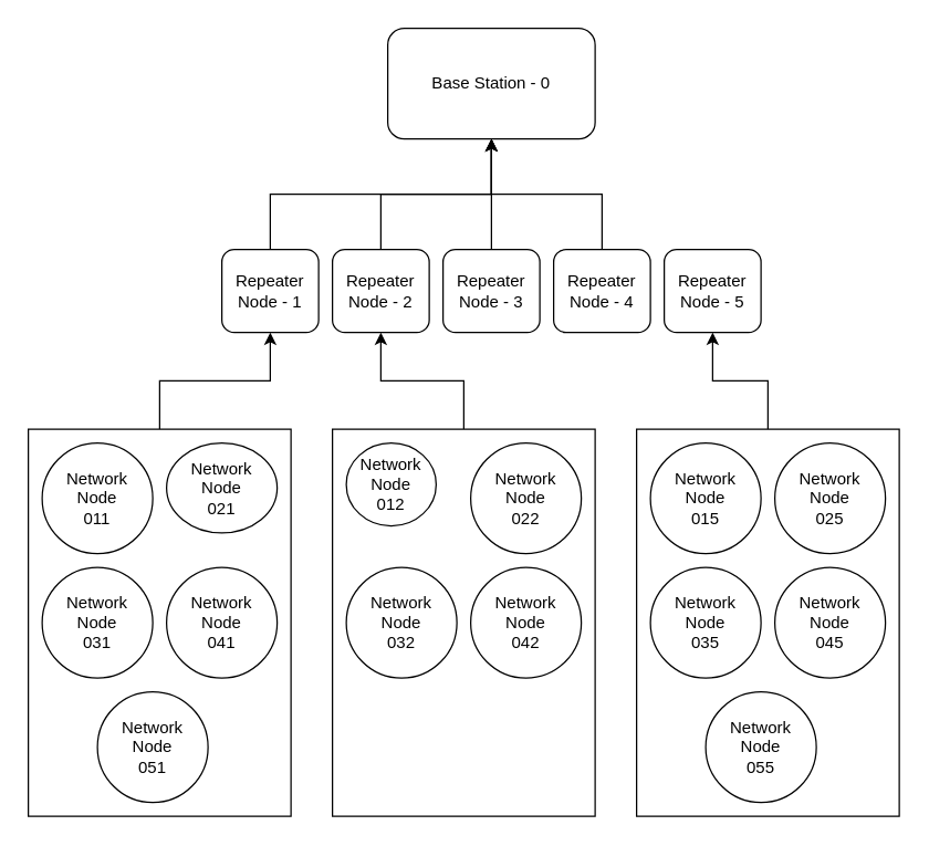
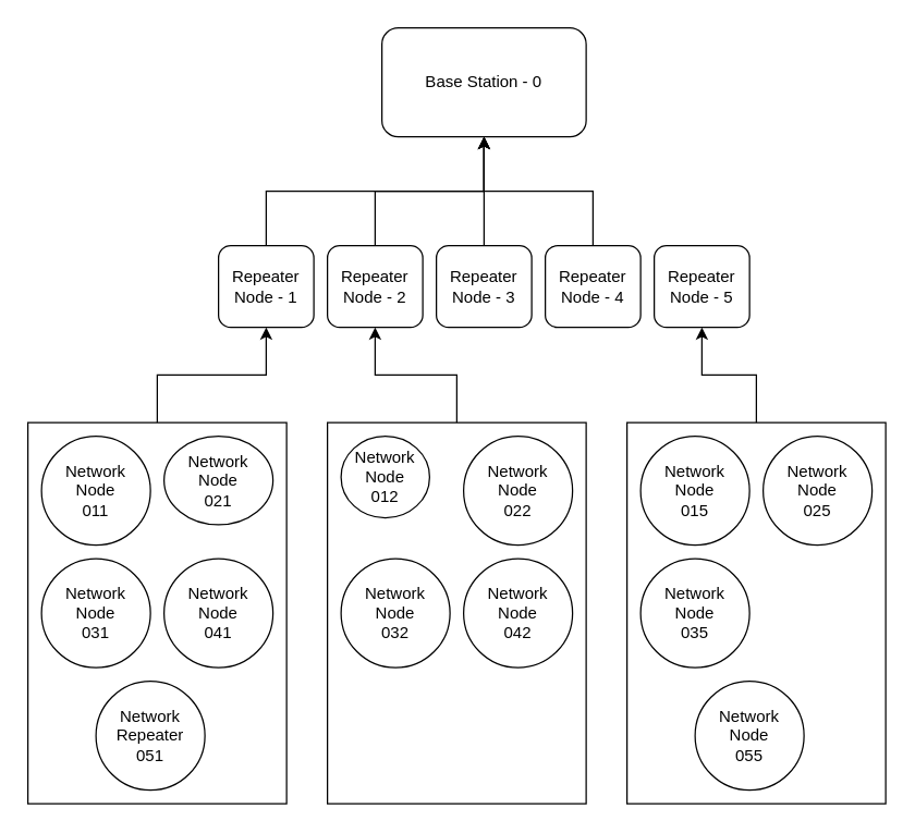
  <mxCell id="0" />
  <mxCell id="1" parent="0" />
  <mxCell id="2" style="edgeStyle=orthogonalEdgeStyle;rounded=0;orthogonalLoop=1;jettySize=auto;html=1;exitX=0.5;exitY=0;exitDx=0;exitDy=0;entryX=0.5;entryY=1;entryDx=0;entryDy=0;" edge="1" parent="1" source="3" target="5"><mxGeometry relative="1" as="geometry" /></mxCell>
  <mxCell id="3" value="" style="rounded=0;whiteSpace=wrap;html=1;" vertex="1" parent="1"><mxGeometry x="20" y="310" width="190" height="280" as="geometry" /></mxCell>
  <mxCell id="4" style="edgeStyle=orthogonalEdgeStyle;rounded=0;orthogonalLoop=1;jettySize=auto;html=1;exitX=0.5;exitY=0;exitDx=0;exitDy=0;entryX=0.5;entryY=1;entryDx=0;entryDy=0;" edge="1" parent="1" source="5" target="13"><mxGeometry relative="1" as="geometry" /></mxCell>
  <mxCell id="5" value="Repeater&lt;br&gt;Node - 1" style="rounded=1;whiteSpace=wrap;html=1;" vertex="1" parent="1"><mxGeometry x="160" y="180" width="70" height="60" as="geometry" /></mxCell>
  <mxCell id="6" style="edgeStyle=orthogonalEdgeStyle;rounded=0;orthogonalLoop=1;jettySize=auto;html=1;exitX=0.5;exitY=0;exitDx=0;exitDy=0;entryX=0.5;entryY=1;entryDx=0;entryDy=0;" edge="1" parent="1" source="7" target="13"><mxGeometry relative="1" as="geometry" /></mxCell>
  <mxCell id="7" value="Repeater&lt;br&gt;Node - 2" style="rounded=1;whiteSpace=wrap;html=1;" vertex="1" parent="1"><mxGeometry x="240" y="180" width="70" height="60" as="geometry" /></mxCell>
  <mxCell id="8" style="edgeStyle=orthogonalEdgeStyle;rounded=0;orthogonalLoop=1;jettySize=auto;html=1;exitX=0.5;exitY=0;exitDx=0;exitDy=0;entryX=0.5;entryY=1;entryDx=0;entryDy=0;" edge="1" parent="1" source="9" target="13"><mxGeometry relative="1" as="geometry" /></mxCell>
  <mxCell id="9" value="Repeater&lt;br&gt;Node - 3" style="rounded=1;whiteSpace=wrap;html=1;" vertex="1" parent="1"><mxGeometry x="320" y="180" width="70" height="60" as="geometry" /></mxCell>
  <mxCell id="10" style="edgeStyle=orthogonalEdgeStyle;rounded=0;orthogonalLoop=1;jettySize=auto;html=1;exitX=0.5;exitY=0;exitDx=0;exitDy=0;entryX=0.5;entryY=1;entryDx=0;entryDy=0;" edge="1" parent="1" source="11" target="13"><mxGeometry relative="1" as="geometry" /></mxCell>
  <mxCell id="11" value="Repeater&lt;br&gt;Node - 4" style="rounded=1;whiteSpace=wrap;html=1;" vertex="1" parent="1"><mxGeometry x="400" y="180" width="70" height="60" as="geometry" /></mxCell>
  <mxCell id="12" value="Repeater&lt;br&gt;Node - 5" style="rounded=1;whiteSpace=wrap;html=1;" vertex="1" parent="1"><mxGeometry x="480" y="180" width="70" height="60" as="geometry" /></mxCell>
  <mxCell id="13" value="Base Station - 0" style="rounded=1;whiteSpace=wrap;html=1;" vertex="1" parent="1"><mxGeometry x="280" y="20" width="150" height="80" as="geometry" /></mxCell>
  <mxCell id="14" value="Network&lt;br&gt;Node&lt;br&gt;011" style="ellipse;whiteSpace=wrap;html=1;aspect=fixed;" vertex="1" parent="1"><mxGeometry x="30" y="320" width="80" height="80" as="geometry" /></mxCell>
  <mxCell id="15" value="Network&lt;br&gt;Node&lt;br&gt;021" style="ellipse;whiteSpace=wrap;html=1;aspect=fixed;" vertex="1" parent="1"><mxGeometry x="120" y="320" width="80" height="65" as="geometry" /></mxCell>
  <mxCell id="16" value="Network&lt;br&gt;Node&lt;br&gt;031" style="ellipse;whiteSpace=wrap;html=1;aspect=fixed;" vertex="1" parent="1"><mxGeometry x="30" y="410" width="80" height="80" as="geometry" /></mxCell>
  <mxCell id="17" value="Network&lt;br&gt;Node&lt;br&gt;041" style="ellipse;whiteSpace=wrap;html=1;aspect=fixed;" vertex="1" parent="1"><mxGeometry x="120" y="410" width="80" height="80" as="geometry" /></mxCell>
- <mxCell id="18" value="Network&lt;br&gt;Node&lt;br&gt;051" style="ellipse;whiteSpace=wrap;html=1;aspect=fixed;" vertex="1" parent="1"><mxGeometry x="70" y="500" width="80" height="80" as="geometry" /></mxCell>
+ <mxCell id="18" value="Network&lt;br&gt;Repeater&lt;br&gt;051" style="ellipse;whiteSpace=wrap;html=1;aspect=fixed;" vertex="1" parent="1"><mxGeometry x="70" y="500" width="80" height="80" as="geometry" /></mxCell>
  <mxCell id="19" style="edgeStyle=orthogonalEdgeStyle;rounded=0;orthogonalLoop=1;jettySize=auto;html=1;exitX=0.5;exitY=0;exitDx=0;exitDy=0;entryX=0.5;entryY=1;entryDx=0;entryDy=0;" edge="1" parent="1" source="20" target="7"><mxGeometry relative="1" as="geometry" /></mxCell>
  <mxCell id="20" value="" style="rounded=0;whiteSpace=wrap;html=1;" vertex="1" parent="1"><mxGeometry x="240" y="310" width="190" height="280" as="geometry" /></mxCell>
  <mxCell id="21" value="Network&lt;br&gt;Node&lt;br&gt;012" style="ellipse;whiteSpace=wrap;html=1;aspect=fixed;" vertex="1" parent="1"><mxGeometry x="250" y="320" width="65" height="60" as="geometry" /></mxCell>
  <mxCell id="22" value="Network&lt;br&gt;Node&lt;br&gt;022" style="ellipse;whiteSpace=wrap;html=1;aspect=fixed;" vertex="1" parent="1"><mxGeometry x="340" y="320" width="80" height="80" as="geometry" /></mxCell>
  <mxCell id="23" value="Network&lt;br&gt;Node&lt;br&gt;032" style="ellipse;whiteSpace=wrap;html=1;aspect=fixed;" vertex="1" parent="1"><mxGeometry x="250" y="410" width="80" height="80" as="geometry" /></mxCell>
  <mxCell id="24" value="Network&lt;br&gt;Node&lt;br&gt;042" style="ellipse;whiteSpace=wrap;html=1;aspect=fixed;" vertex="1" parent="1"><mxGeometry x="340" y="410" width="80" height="80" as="geometry" /></mxCell>
  <mxCell id="25" style="edgeStyle=orthogonalEdgeStyle;rounded=0;orthogonalLoop=1;jettySize=auto;html=1;exitX=0.5;exitY=0;exitDx=0;exitDy=0;entryX=0.5;entryY=1;entryDx=0;entryDy=0;" edge="1" parent="1" source="26" target="12"><mxGeometry relative="1" as="geometry" /></mxCell>
  <mxCell id="26" value="" style="rounded=0;whiteSpace=wrap;html=1;" vertex="1" parent="1"><mxGeometry x="460" y="310" width="190" height="280" as="geometry" /></mxCell>
  <mxCell id="27" value="Network&lt;br&gt;Node&lt;br&gt;015" style="ellipse;whiteSpace=wrap;html=1;aspect=fixed;" vertex="1" parent="1"><mxGeometry x="470" y="320" width="80" height="80" as="geometry" /></mxCell>
  <mxCell id="28" value="Network&lt;br&gt;Node&lt;br&gt;025" style="ellipse;whiteSpace=wrap;html=1;aspect=fixed;" vertex="1" parent="1"><mxGeometry x="560" y="320" width="80" height="80" as="geometry" /></mxCell>
  <mxCell id="29" value="Network&lt;br&gt;Node&lt;br&gt;035" style="ellipse;whiteSpace=wrap;html=1;aspect=fixed;" vertex="1" parent="1"><mxGeometry x="470" y="410" width="80" height="80" as="geometry" /></mxCell>
- <mxCell id="30" value="Network&lt;br&gt;Node&lt;br&gt;045" style="ellipse;whiteSpace=wrap;html=1;aspect=fixed;" vertex="1" parent="1"><mxGeometry x="560" y="410" width="80" height="80" as="geometry" /></mxCell>
  <mxCell id="31" value="Network&lt;br&gt;Node&lt;br&gt;055" style="ellipse;whiteSpace=wrap;html=1;aspect=fixed;" vertex="1" parent="1"><mxGeometry x="510" y="500" width="80" height="80" as="geometry" /></mxCell>
